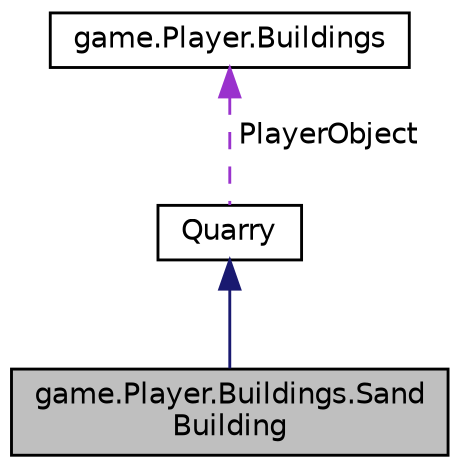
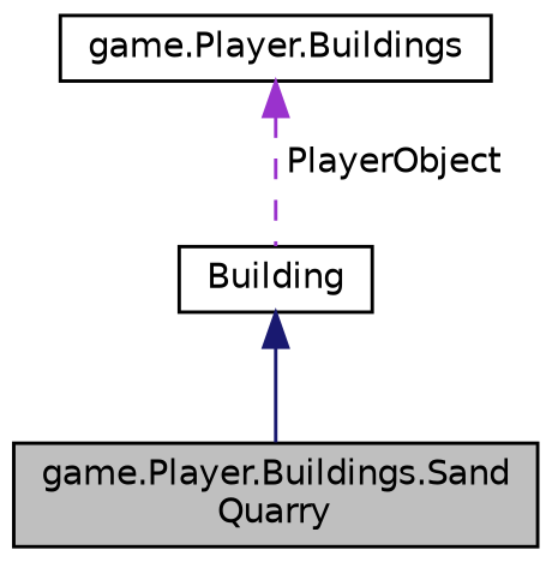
  digraph {
    node [color=black fillcolor=white fontname=Helvetica fontsize=10 shape=record style=filled]
    edge [dir=back fontname=Helvetica fontsize=10 labelfontname=Helvetica labelfontsize=10]
-   n1 [fillcolor=grey75 fontcolor=black height=0.2 label="game.Player.Buildings.Sand\lBuilding" width=0.4]
-   n2 [height=0.2 label=Quarry width=0.4]
+   n1 [fillcolor=grey75 fontcolor=black height=0.2 label="game.Player.Buildings.Sand\lQuarry" width=0.4]
+   n2 [height=0.2 label=Building width=0.4]
    n3 [height=0.2 label="game.Player.Buildings" width=0.4]
    n2 -> n1 [color=midnightblue style=solid]
    n3 -> n2 [color=darkorchid3 label=" PlayerObject" style=dashed]
  }
